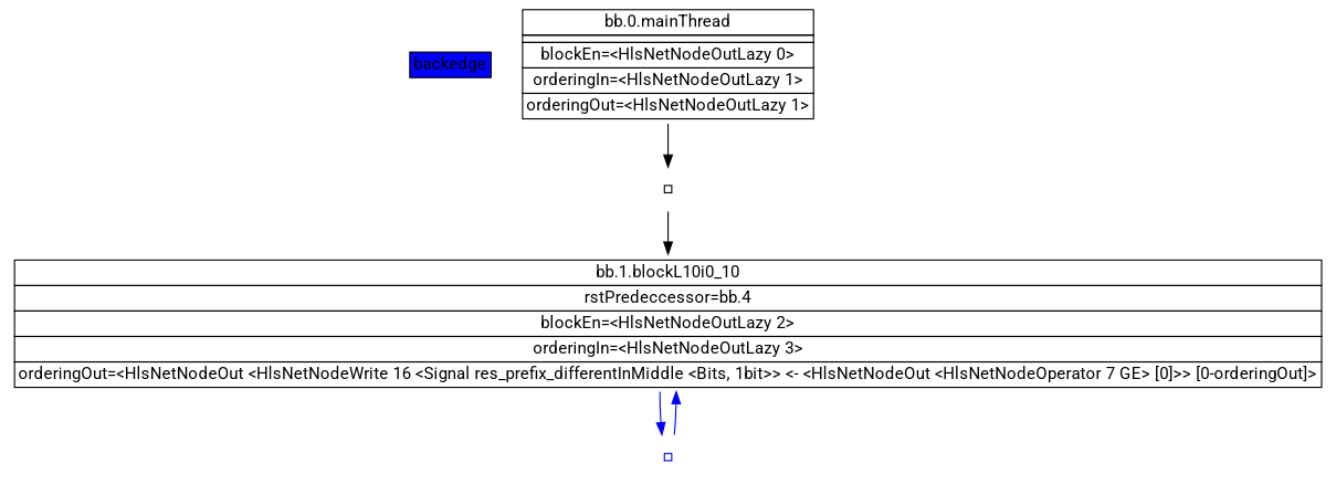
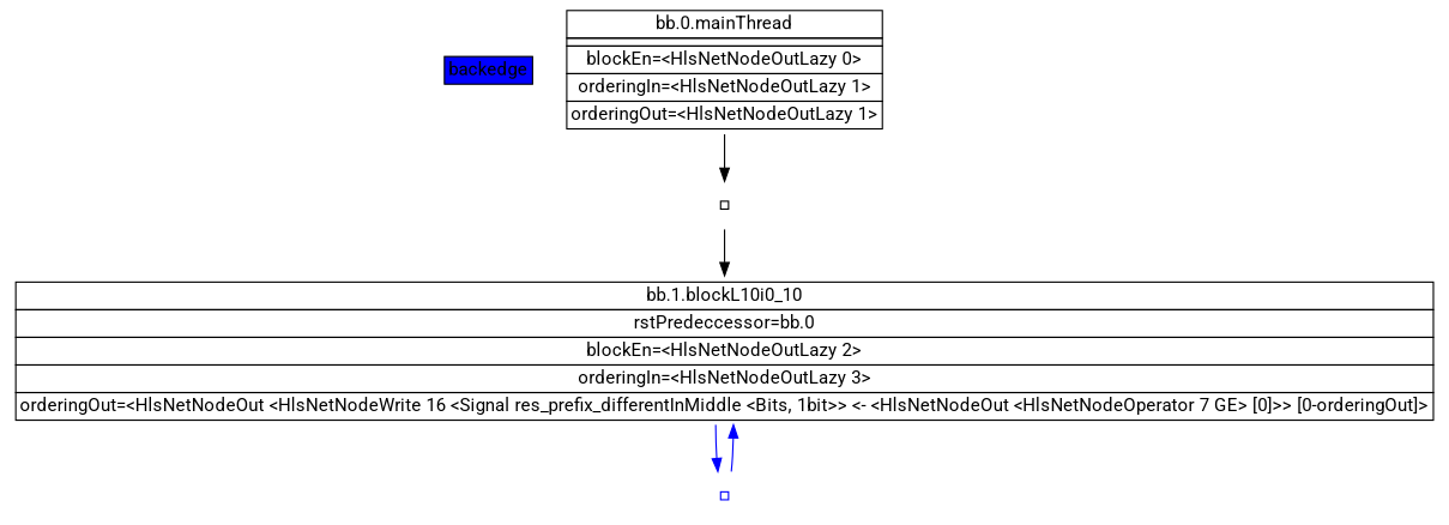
  digraph {
    fontname=Roboto
    node [shape=plaintext style=filled fontname=Roboto fillcolor=white]
    edge [fontname=Roboto]
    n1 [label=< <table border="0" cellborder="1" cellspacing="0">   <tr><td bgcolor="blue">backedge</td></tr> </table>> shape=plain fillcolor=""]
    n2 [label=< <table border="0" cellborder="1" cellspacing="0">             <tr><td>bb.0.mainThread</td></tr>             <tr><td></td></tr>             <tr><td>blockEn=&lt;HlsNetNodeOutLazy 0&gt;</td></tr>             <tr><td>orderingIn=&lt;HlsNetNodeOutLazy 1&gt;</td></tr>             <tr><td>orderingOut=&lt;HlsNetNodeOutLazy 1&gt;</td></tr>         </table> >]
    n3 [label=< <table border="0" cellborder="1" cellspacing="0">             <tr><td></td></tr>         </table> >]
-   n4 [label=< <table border="0" cellborder="1" cellspacing="0">             <tr><td>bb.1.blockL10i0_10</td></tr>             <tr><td>rstPredeccessor=bb.4</td></tr>             <tr><td>blockEn=&lt;HlsNetNodeOutLazy 2&gt;</td></tr>             <tr><td>orderingIn=&lt;HlsNetNodeOutLazy 3&gt;</td></tr>             <tr><td>orderingOut=&lt;HlsNetNodeOut &lt;HlsNetNodeWrite 16 &lt;Signal res_prefix_differentInMiddle &lt;Bits, 1bit&gt;&gt; &lt;- &lt;HlsNetNodeOut &lt;HlsNetNodeOperator 7 GE&gt; [0]&gt;&gt; [0-orderingOut]&gt;</td></tr>         </table> >]
+   n4 [label=< <table border="0" cellborder="1" cellspacing="0">             <tr><td>bb.1.blockL10i0_10</td></tr>             <tr><td>rstPredeccessor=bb.0</td></tr>             <tr><td>blockEn=&lt;HlsNetNodeOutLazy 2&gt;</td></tr>             <tr><td>orderingIn=&lt;HlsNetNodeOutLazy 3&gt;</td></tr>             <tr><td>orderingOut=&lt;HlsNetNodeOut &lt;HlsNetNodeWrite 16 &lt;Signal res_prefix_differentInMiddle &lt;Bits, 1bit&gt;&gt; &lt;- &lt;HlsNetNodeOut &lt;HlsNetNodeOperator 7 GE&gt; [0]&gt;&gt; [0-orderingOut]&gt;</td></tr>         </table> >]
    n5 [color=blue label=< <table border="0" cellborder="1" cellspacing="0">             <tr><td></td></tr>         </table> >]
    n2 -> n3
    n3 -> n4
    n4 -> n5 [color=blue]
    n5 -> n4 [color=blue]
  }
